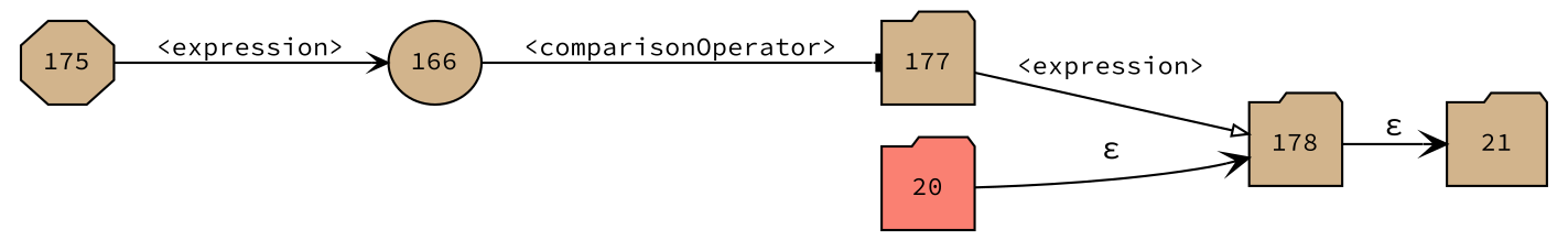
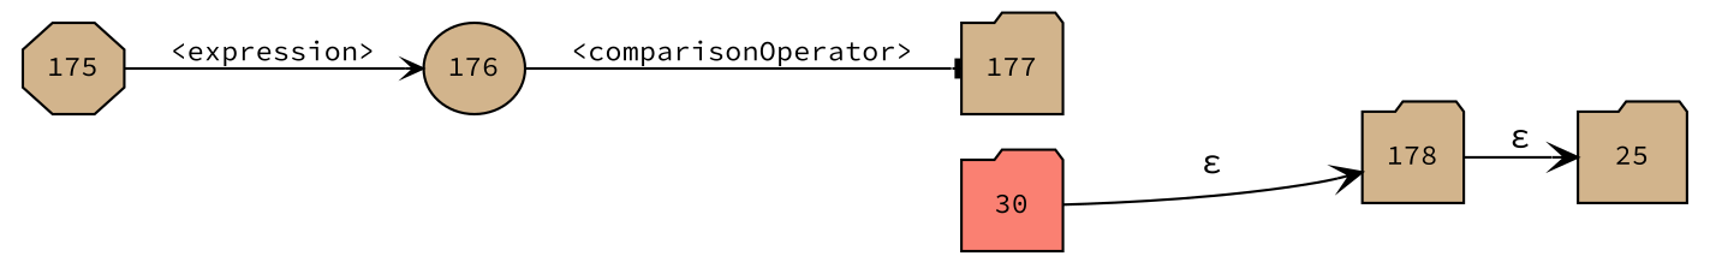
  digraph {
    fontname="Source Code Pro"
    rankdir=LR
    node [fillcolor=tan fixedsize=true fontname="Source Code Pro" fontsize=11 shape=folder style=filled peripheries=1]
    edge [arrowhead=vee arrowsize=.7 fontname="Source Code Pro" fontsize=11]
-   n1 [label=21 width=.6 peripheries=""]
-   n2 [label=166 shape=ellipse width=.55]
+   n1 [label=25 width=.6 peripheries=""]
+   n2 [label=176 shape=ellipse width=.55]
    n3 [label=177 width=.55]
    n4 [label=178 width=.55]
-   n5 [fillcolor=salmon label=20 width=.55]
+   n5 [fillcolor=salmon label=30 width=.55]
    n6 [label=175 shape=octagon width=.55]
    n2 -> n3 [arrowhead=tee label="<comparisonOperator>"]
-   n3 -> n4 [arrowhead=onormal label="<expression>"]
    n4 -> n1 [label="&epsilon;" arrowsize="" fontsize=""]
    n5 -> n4 [label="&epsilon;" arrowsize="" fontsize=""]
    n6 -> n2 [label="<expression>"]
  }
